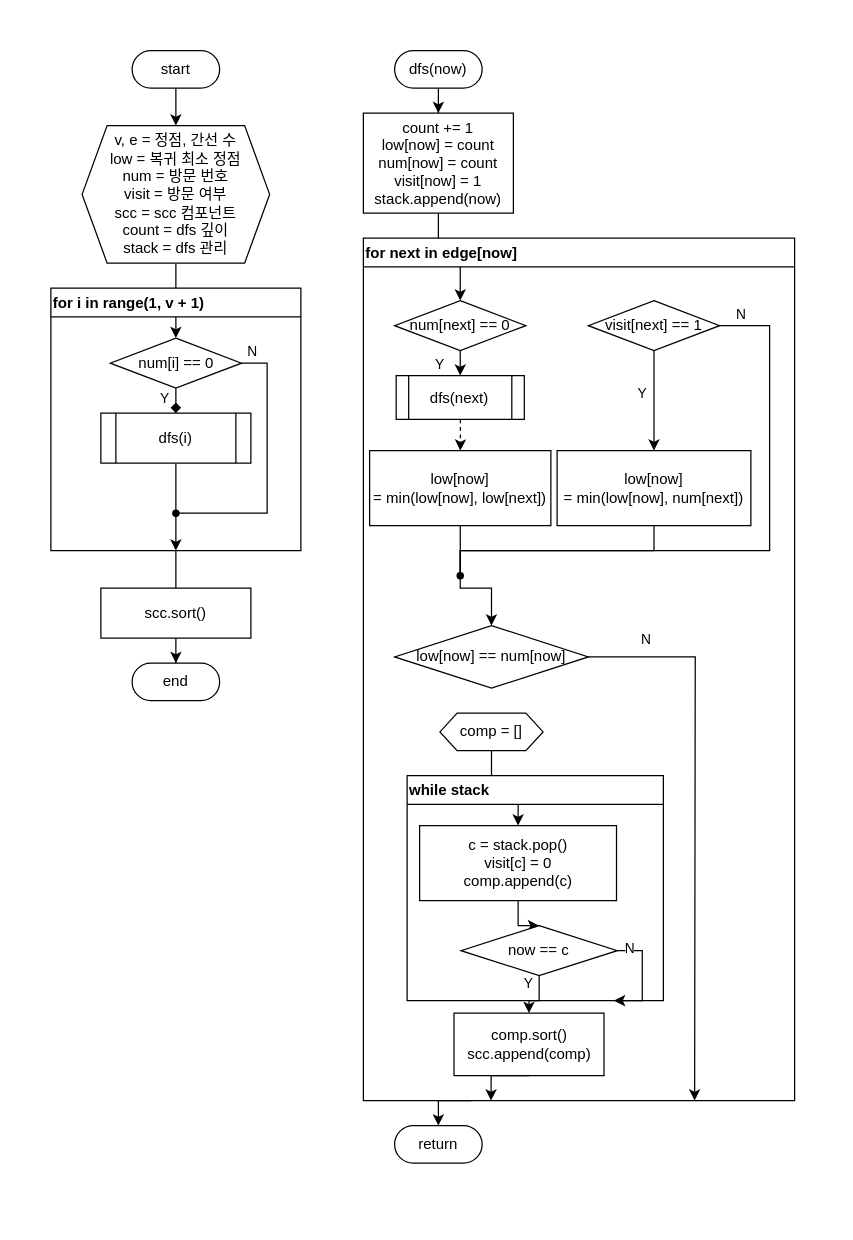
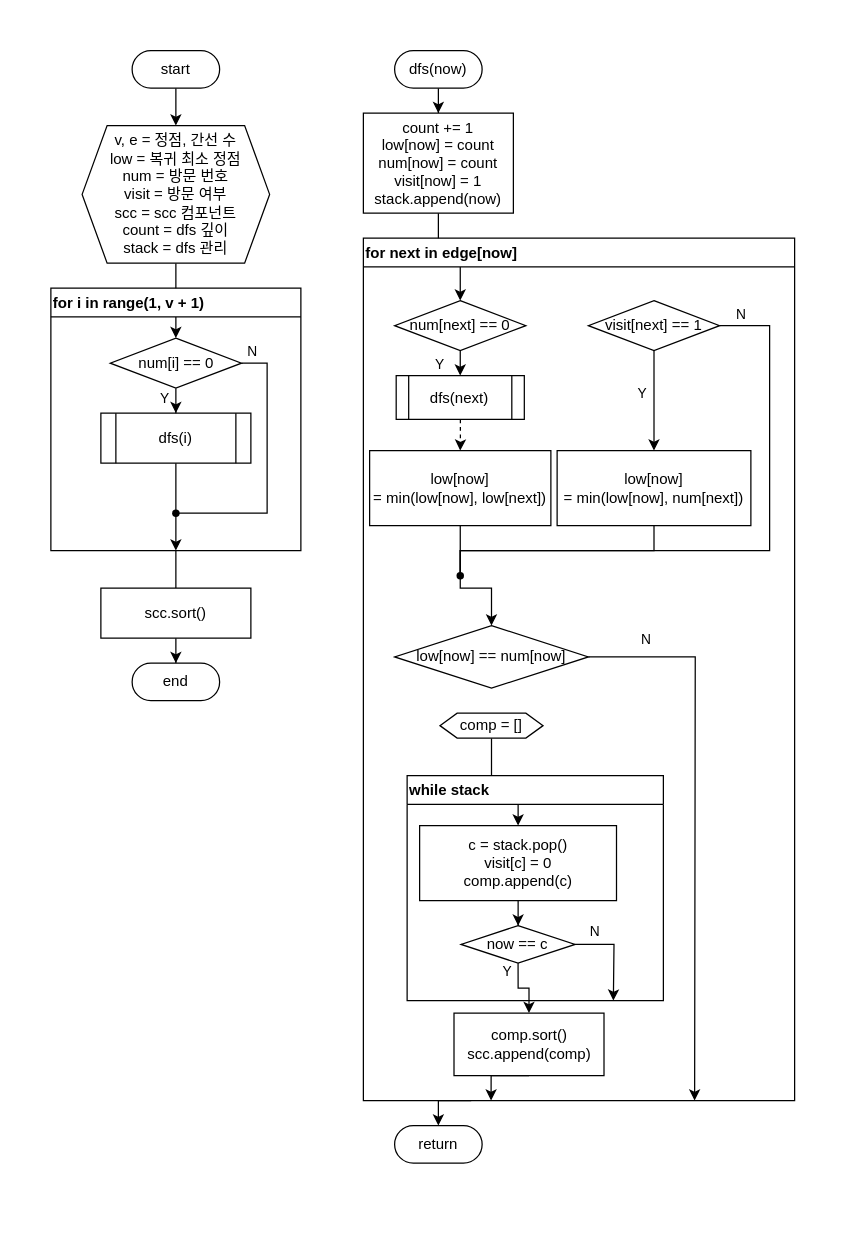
  <mxCell id="0" />
  <mxCell id="1" parent="0" />
  <mxCell id="2" value="" style="rounded=0;whiteSpace=wrap;html=1;strokeColor=none;" vertex="1" parent="1"><mxGeometry width="640" height="950" as="geometry" x="20" y="20" /></mxCell>
  <mxCell id="3" style="edgeStyle=orthogonalEdgeStyle;rounded=0;orthogonalLoop=1;jettySize=auto;html=1;exitX=0.5;exitY=1;exitDx=0;exitDy=0;" edge="1" parent="1" source="4" target="50"><mxGeometry relative="1" as="geometry" /></mxCell>
  <mxCell id="4" value="v, e = 정점, 간선 수&lt;div&gt;low = 복귀 최소 정점&lt;/div&gt;&lt;div&gt;num = 방문 번호&lt;/div&gt;&lt;div&gt;visit = 방문 여부&lt;/div&gt;&lt;div&gt;scc = scc 컴포넌트&lt;/div&gt;&lt;div&gt;count = dfs 깊이&lt;/div&gt;&lt;div&gt;stack = dfs 관리&lt;/div&gt;" style="shape=hexagon;perimeter=hexagonPerimeter2;whiteSpace=wrap;html=1;fixedSize=1;" vertex="1" parent="1"><mxGeometry x="65" y="100" width="150" height="110" as="geometry" /></mxCell>
  <mxCell id="5" style="edgeStyle=orthogonalEdgeStyle;rounded=0;orthogonalLoop=1;jettySize=auto;html=1;exitX=0.5;exitY=1;exitDx=0;exitDy=0;" edge="1" parent="1" source="6" target="4"><mxGeometry relative="1" as="geometry" /></mxCell>
  <mxCell id="6" value="start" style="rounded=1;whiteSpace=wrap;html=1;arcSize=50;" vertex="1" parent="1"><mxGeometry x="105" y="40" width="70" height="30" as="geometry" /></mxCell>
  <mxCell id="7" style="edgeStyle=orthogonalEdgeStyle;rounded=0;orthogonalLoop=1;jettySize=auto;html=1;exitX=0.5;exitY=1;exitDx=0;exitDy=0;" edge="1" parent="1" source="8" target="10"><mxGeometry relative="1" as="geometry" /></mxCell>
  <mxCell id="8" value="dfs(now)" style="rounded=1;whiteSpace=wrap;html=1;arcSize=50;" vertex="1" parent="1"><mxGeometry x="315" y="40" width="70" height="30" as="geometry" /></mxCell>
  <mxCell id="9" style="edgeStyle=orthogonalEdgeStyle;rounded=0;orthogonalLoop=1;jettySize=auto;html=1;exitX=0.5;exitY=1;exitDx=0;exitDy=0;" edge="1" parent="1" source="10" target="15"><mxGeometry relative="1" as="geometry" /></mxCell>
  <mxCell id="10" value="count += 1&lt;div&gt;low[now] = count&lt;/div&gt;&lt;div&gt;num[now] = count&lt;/div&gt;&lt;div&gt;&lt;div&gt;visit[now] = 1&lt;/div&gt;stack.append(now)&lt;/div&gt;" style="rounded=0;whiteSpace=wrap;html=1;" vertex="1" parent="1"><mxGeometry x="290" y="90" width="120" height="80" as="geometry" /></mxCell>
  <mxCell id="11" style="edgeStyle=orthogonalEdgeStyle;rounded=0;orthogonalLoop=1;jettySize=auto;html=1;exitX=0.25;exitY=1;exitDx=0;exitDy=0;" edge="1" parent="1" source="12" target="58"><mxGeometry relative="1" as="geometry"><mxPoint x="376.25" y="920" as="targetPoint" /><Array as="points"><mxPoint x="350" y="880" /></Array></mxGeometry></mxCell>
  <mxCell id="12" value="for next in edge[now]" style="swimlane;whiteSpace=wrap;html=1;align=left;" vertex="1" parent="1"><mxGeometry x="290" y="190" width="345" height="690" as="geometry"><mxRectangle x="215" y="180" width="150" height="30" as="alternateBounds" /></mxGeometry></mxCell>
  <mxCell id="13" style="edgeStyle=orthogonalEdgeStyle;rounded=0;orthogonalLoop=1;jettySize=auto;html=1;exitX=0.5;exitY=1;exitDx=0;exitDy=0;" edge="1" parent="12" source="15" target="17"><mxGeometry relative="1" as="geometry" /></mxCell>
  <mxCell id="14" value="Y" style="edgeLabel;html=1;align=center;verticalAlign=middle;resizable=0;points=[];" vertex="1" connectable="0" parent="13"><mxGeometry x="-0.28" y="1" relative="1" as="geometry"><mxPoint x="-18" y="3" as="offset" /></mxGeometry></mxCell>
  <mxCell id="15" value="num[next] == 0" style="rhombus;whiteSpace=wrap;html=1;" vertex="1" parent="12"><mxGeometry x="25" y="50" width="105" height="40" as="geometry" /></mxCell>
  <mxCell id="16" value="" style="edgeStyle=orthogonalEdgeStyle;rounded=0;orthogonalLoop=1;jettySize=auto;html=1;dashed=1;" edge="1" parent="12" source="17" target="22"><mxGeometry relative="1" as="geometry" /></mxCell>
  <mxCell id="17" value="dfs(next)" style="shape=process;whiteSpace=wrap;html=1;backgroundOutline=1;" vertex="1" parent="12"><mxGeometry x="26.25" y="110" width="102.5" height="35" as="geometry" /></mxCell>
  <mxCell id="18" value="" style="edgeStyle=orthogonalEdgeStyle;rounded=0;orthogonalLoop=1;jettySize=auto;html=1;" edge="1" parent="12" source="20" target="23"><mxGeometry relative="1" as="geometry" /></mxCell>
  <mxCell id="19" value="Y" style="edgeLabel;html=1;align=center;verticalAlign=middle;resizable=0;points=[];" vertex="1" connectable="0" parent="18"><mxGeometry x="-0.184" y="1" relative="1" as="geometry"><mxPoint x="-11" as="offset" /></mxGeometry></mxCell>
  <mxCell id="20" value="visit[next] == 1" style="rhombus;whiteSpace=wrap;html=1;" vertex="1" parent="12"><mxGeometry x="180" y="50" width="105" height="40" as="geometry" /></mxCell>
  <mxCell id="21" value="" style="edgeStyle=orthogonalEdgeStyle;rounded=0;orthogonalLoop=1;jettySize=auto;html=1;endArrow=none;startFill=0;" edge="1" parent="12" source="22" target="25"><mxGeometry relative="1" as="geometry" /></mxCell>
  <mxCell id="22" value="low[now]&lt;div&gt;= min(low[now], low[next])&lt;/div&gt;" style="whiteSpace=wrap;html=1;" vertex="1" parent="12"><mxGeometry x="5" y="170" width="145" height="60" as="geometry" /></mxCell>
  <mxCell id="23" value="low[now]&lt;div&gt;= min(low[now], num[next])&lt;/div&gt;" style="whiteSpace=wrap;html=1;" vertex="1" parent="12"><mxGeometry x="155" y="170" width="155" height="60" as="geometry" /></mxCell>
  <mxCell id="24" style="edgeStyle=orthogonalEdgeStyle;rounded=0;orthogonalLoop=1;jettySize=auto;html=1;entryX=0.5;entryY=0;entryDx=0;entryDy=0;" edge="1" parent="12" source="25" target="31"><mxGeometry relative="1" as="geometry"><mxPoint x="125" y="280" as="targetPoint" /><Array as="points"><mxPoint x="78" y="280" /><mxPoint x="103" y="280" /></Array></mxGeometry></mxCell>
  <mxCell id="25" value="" style="shape=waypoint;sketch=0;size=6;pointerEvents=1;points=[];fillColor=default;resizable=0;rotatable=0;perimeter=centerPerimeter;snapToPoint=1;" vertex="1" parent="12"><mxGeometry x="67.5" y="260" width="20" height="20" as="geometry" /></mxCell>
  <mxCell id="26" style="edgeStyle=orthogonalEdgeStyle;rounded=0;orthogonalLoop=1;jettySize=auto;html=1;exitX=0.5;exitY=1;exitDx=0;exitDy=0;entryX=0.696;entryY=0.536;entryDx=0;entryDy=0;entryPerimeter=0;endArrow=none;startFill=0;" edge="1" parent="12" source="23" target="25"><mxGeometry relative="1" as="geometry"><Array as="points"><mxPoint x="233" y="250" /><mxPoint x="78" y="250" /></Array></mxGeometry></mxCell>
  <mxCell id="27" style="edgeStyle=orthogonalEdgeStyle;rounded=0;orthogonalLoop=1;jettySize=auto;html=1;exitX=1;exitY=0.5;exitDx=0;exitDy=0;entryX=1.039;entryY=0.621;entryDx=0;entryDy=0;entryPerimeter=0;endArrow=none;startFill=0;" edge="1" parent="12" source="20" target="25"><mxGeometry relative="1" as="geometry"><Array as="points"><mxPoint x="325" y="70" /><mxPoint x="325" y="250" /><mxPoint x="78" y="250" /></Array></mxGeometry></mxCell>
  <mxCell id="28" value="N" style="edgeLabel;html=1;align=center;verticalAlign=middle;resizable=0;points=[];" vertex="1" connectable="0" parent="27"><mxGeometry x="-0.935" y="-1" relative="1" as="geometry"><mxPoint y="-11" as="offset" /></mxGeometry></mxCell>
  <mxCell id="29" style="edgeStyle=orthogonalEdgeStyle;rounded=0;orthogonalLoop=1;jettySize=auto;html=1;exitX=1;exitY=0.5;exitDx=0;exitDy=0;" edge="1" parent="12" source="31"><mxGeometry relative="1" as="geometry"><mxPoint x="265" y="690" as="targetPoint" /></mxGeometry></mxCell>
  <mxCell id="30" value="N" style="edgeLabel;html=1;align=center;verticalAlign=middle;resizable=0;points=[];" vertex="1" connectable="0" parent="29"><mxGeometry x="-0.832" y="-1" relative="1" as="geometry"><mxPoint x="8" y="-16" as="offset" /></mxGeometry></mxCell>
  <mxCell id="31" value="low[now] == num[now]" style="rhombus;whiteSpace=wrap;html=1;" vertex="1" parent="12"><mxGeometry x="25" y="310" width="155" height="50" as="geometry" /></mxCell>
  <mxCell id="32" style="edgeStyle=orthogonalEdgeStyle;rounded=0;orthogonalLoop=1;jettySize=auto;html=1;exitX=0.5;exitY=1;exitDx=0;exitDy=0;" edge="1" parent="12" source="33" target="36"><mxGeometry relative="1" as="geometry" /></mxCell>
- <mxCell id="33" value="comp = []" style="shape=hexagon;perimeter=hexagonPerimeter2;whiteSpace=wrap;html=1;fixedSize=1;size=13.75;" vertex="1" parent="12"><mxGeometry x="61.25" y="380" width="82.5" height="30" as="geometry" /></mxCell>
+ <mxCell id="33" value="comp = []" style="shape=hexagon;perimeter=hexagonPerimeter2;whiteSpace=wrap;html=1;fixedSize=1;size=13.75;" vertex="1" parent="12"><mxGeometry x="61.25" y="380" width="82.5" height="20" as="geometry" /></mxCell>
  <mxCell id="34" value="while stack" style="swimlane;whiteSpace=wrap;html=1;align=left;" vertex="1" parent="12"><mxGeometry x="35" y="430" width="205" height="180" as="geometry" /></mxCell>
  <mxCell id="35" value="" style="edgeStyle=orthogonalEdgeStyle;rounded=0;orthogonalLoop=1;jettySize=auto;html=1;" edge="1" parent="34" source="36" target="39"><mxGeometry relative="1" as="geometry" /></mxCell>
  <mxCell id="36" value="c = stack.pop()&lt;div&gt;visit[c] = 0&lt;/div&gt;&lt;div&gt;comp.append(c)&lt;/div&gt;" style="rounded=0;whiteSpace=wrap;html=1;" vertex="1" parent="34"><mxGeometry x="10" y="40" width="157.5" height="60" as="geometry" /></mxCell>
  <mxCell id="37" style="edgeStyle=orthogonalEdgeStyle;rounded=0;orthogonalLoop=1;jettySize=auto;html=1;exitX=1;exitY=0.5;exitDx=0;exitDy=0;" edge="1" parent="34" source="39"><mxGeometry relative="1" as="geometry"><mxPoint x="165" y="180" as="targetPoint" /></mxGeometry></mxCell>
  <mxCell id="38" value="N" style="edgeLabel;html=1;align=center;verticalAlign=middle;resizable=0;points=[];" vertex="1" connectable="0" parent="37"><mxGeometry x="-0.318" relative="1" as="geometry"><mxPoint x="-11" y="-11" as="offset" /></mxGeometry></mxCell>
- <mxCell id="39" value="now == c" style="rhombus;whiteSpace=wrap;html=1;rounded=0;" vertex="1" parent="34"><mxGeometry x="43.13" y="120" width="125" height="40" as="geometry" /></mxCell>
+ <mxCell id="39" value="now == c" style="rhombus;whiteSpace=wrap;html=1;rounded=0;" vertex="1" parent="34"><mxGeometry x="43.13" y="120" width="91.25" height="30" as="geometry" /></mxCell>
  <mxCell id="40" style="edgeStyle=orthogonalEdgeStyle;rounded=0;orthogonalLoop=1;jettySize=auto;html=1;exitX=0.5;exitY=1;exitDx=0;exitDy=0;" edge="1" parent="12" source="41"><mxGeometry relative="1" as="geometry"><mxPoint x="102.176" y="690" as="targetPoint" /></mxGeometry></mxCell>
  <mxCell id="41" value="comp.sort()&lt;div&gt;scc.append(comp)&lt;/div&gt;" style="rounded=0;whiteSpace=wrap;html=1;" vertex="1" parent="12"><mxGeometry x="72.5" y="620" width="120" height="50" as="geometry" /></mxCell>
  <mxCell id="42" style="edgeStyle=orthogonalEdgeStyle;rounded=0;orthogonalLoop=1;jettySize=auto;html=1;exitX=0.5;exitY=1;exitDx=0;exitDy=0;" edge="1" parent="12" source="39" target="41"><mxGeometry relative="1" as="geometry" /></mxCell>
  <mxCell id="43" value="Y" style="edgeLabel;html=1;align=center;verticalAlign=middle;resizable=0;points=[];" vertex="1" connectable="0" parent="42"><mxGeometry x="-0.569" y="1" relative="1" as="geometry"><mxPoint x="-10" y="-3" as="offset" /></mxGeometry></mxCell>
  <mxCell id="44" style="edgeStyle=orthogonalEdgeStyle;rounded=0;orthogonalLoop=1;jettySize=auto;html=1;exitX=0.5;exitY=1;exitDx=0;exitDy=0;endArrow=none;" edge="1" parent="1" source="45" target="56"><mxGeometry relative="1" as="geometry" /></mxCell>
  <mxCell id="45" value="for i in range(1, v + 1)" style="swimlane;whiteSpace=wrap;html=1;align=left;" vertex="1" parent="1"><mxGeometry x="40" y="230" width="200" height="210" as="geometry" /></mxCell>
  <mxCell id="46" value="" style="edgeStyle=orthogonalEdgeStyle;rounded=0;orthogonalLoop=1;jettySize=auto;html=1;endArrow=none;startFill=0;" edge="1" parent="45" source="47" target="52"><mxGeometry relative="1" as="geometry" /></mxCell>
  <mxCell id="47" value="dfs(i)" style="shape=process;whiteSpace=wrap;html=1;backgroundOutline=1;" vertex="1" parent="45"><mxGeometry x="40" y="100" width="120" height="40" as="geometry" /></mxCell>
- <mxCell id="48" style="edgeStyle=orthogonalEdgeStyle;rounded=0;orthogonalLoop=1;jettySize=auto;html=1;exitX=0.5;exitY=1;exitDx=0;exitDy=0;endArrow=diamond;" edge="1" parent="45" source="50" target="47"><mxGeometry relative="1" as="geometry" /></mxCell>
+ <mxCell id="48" style="edgeStyle=orthogonalEdgeStyle;rounded=0;orthogonalLoop=1;jettySize=auto;html=1;exitX=0.5;exitY=1;exitDx=0;exitDy=0;" edge="1" parent="45" source="50" target="47"><mxGeometry relative="1" as="geometry" /></mxCell>
  <mxCell id="49" value="Y" style="edgeLabel;html=1;align=center;verticalAlign=middle;resizable=0;points=[];" vertex="1" connectable="0" parent="48"><mxGeometry x="0.613" y="1" relative="1" as="geometry"><mxPoint x="-11" y="-1" as="offset" /></mxGeometry></mxCell>
  <mxCell id="50" value="num[i] == 0" style="rhombus;whiteSpace=wrap;html=1;" vertex="1" parent="45"><mxGeometry x="47.5" y="40" width="105" height="40" as="geometry" /></mxCell>
  <mxCell id="51" style="edgeStyle=orthogonalEdgeStyle;rounded=0;orthogonalLoop=1;jettySize=auto;html=1;" edge="1" parent="45" source="52"><mxGeometry relative="1" as="geometry"><mxPoint x="100" y="210" as="targetPoint" /></mxGeometry></mxCell>
  <mxCell id="52" value="" style="shape=waypoint;sketch=0;size=6;pointerEvents=1;points=[];fillColor=default;resizable=0;rotatable=0;perimeter=centerPerimeter;snapToPoint=1;" vertex="1" parent="45"><mxGeometry x="90" y="170" width="20" height="20" as="geometry" /></mxCell>
  <mxCell id="53" style="edgeStyle=orthogonalEdgeStyle;rounded=0;orthogonalLoop=1;jettySize=auto;html=1;exitX=1;exitY=0.5;exitDx=0;exitDy=0;entryX=0.93;entryY=0.5;entryDx=0;entryDy=0;entryPerimeter=0;endArrow=none;startFill=0;" edge="1" parent="45" source="50" target="52"><mxGeometry relative="1" as="geometry"><Array as="points"><mxPoint x="173" y="60" /><mxPoint x="173" y="180" /></Array></mxGeometry></mxCell>
  <mxCell id="54" value="N" style="edgeLabel;html=1;align=center;verticalAlign=middle;resizable=0;points=[];" vertex="1" connectable="0" parent="53"><mxGeometry x="-0.924" y="1" relative="1" as="geometry"><mxPoint y="-9" as="offset" /></mxGeometry></mxCell>
  <mxCell id="55" style="edgeStyle=orthogonalEdgeStyle;rounded=0;orthogonalLoop=1;jettySize=auto;html=1;exitX=0.5;exitY=1;exitDx=0;exitDy=0;" edge="1" parent="1" source="56" target="57"><mxGeometry relative="1" as="geometry" /></mxCell>
  <mxCell id="56" value="scc.sort()" style="rounded=0;whiteSpace=wrap;html=1;" vertex="1" parent="1"><mxGeometry x="80" y="470" width="120" height="40" as="geometry" /></mxCell>
  <mxCell id="57" value="end" style="rounded=1;whiteSpace=wrap;html=1;arcSize=50;" vertex="1" parent="1"><mxGeometry x="105" y="530" width="70" height="30" as="geometry" /></mxCell>
  <mxCell id="58" value="return" style="rounded=1;whiteSpace=wrap;html=1;arcSize=50;" vertex="1" parent="1"><mxGeometry x="315" y="900" width="70" height="30" as="geometry" /></mxCell>
